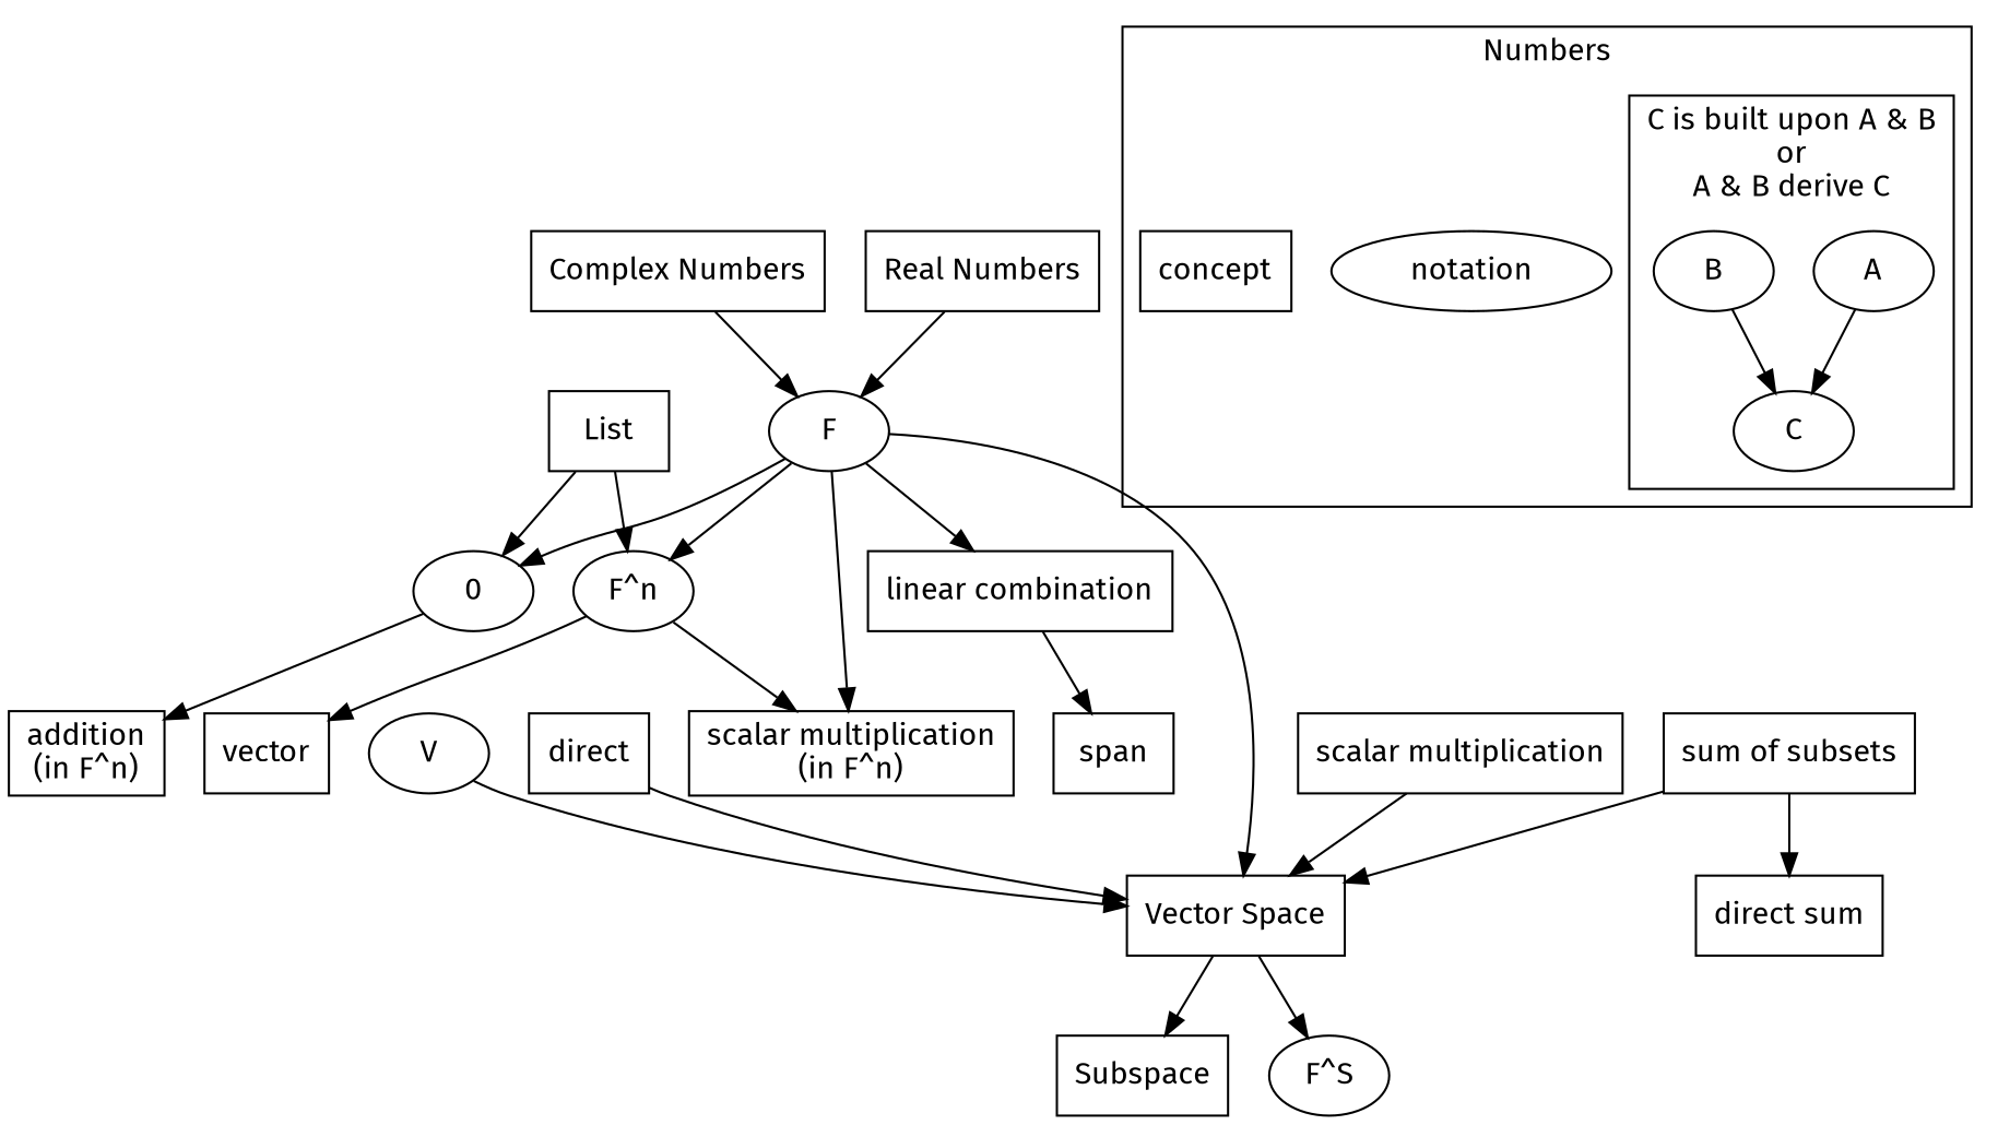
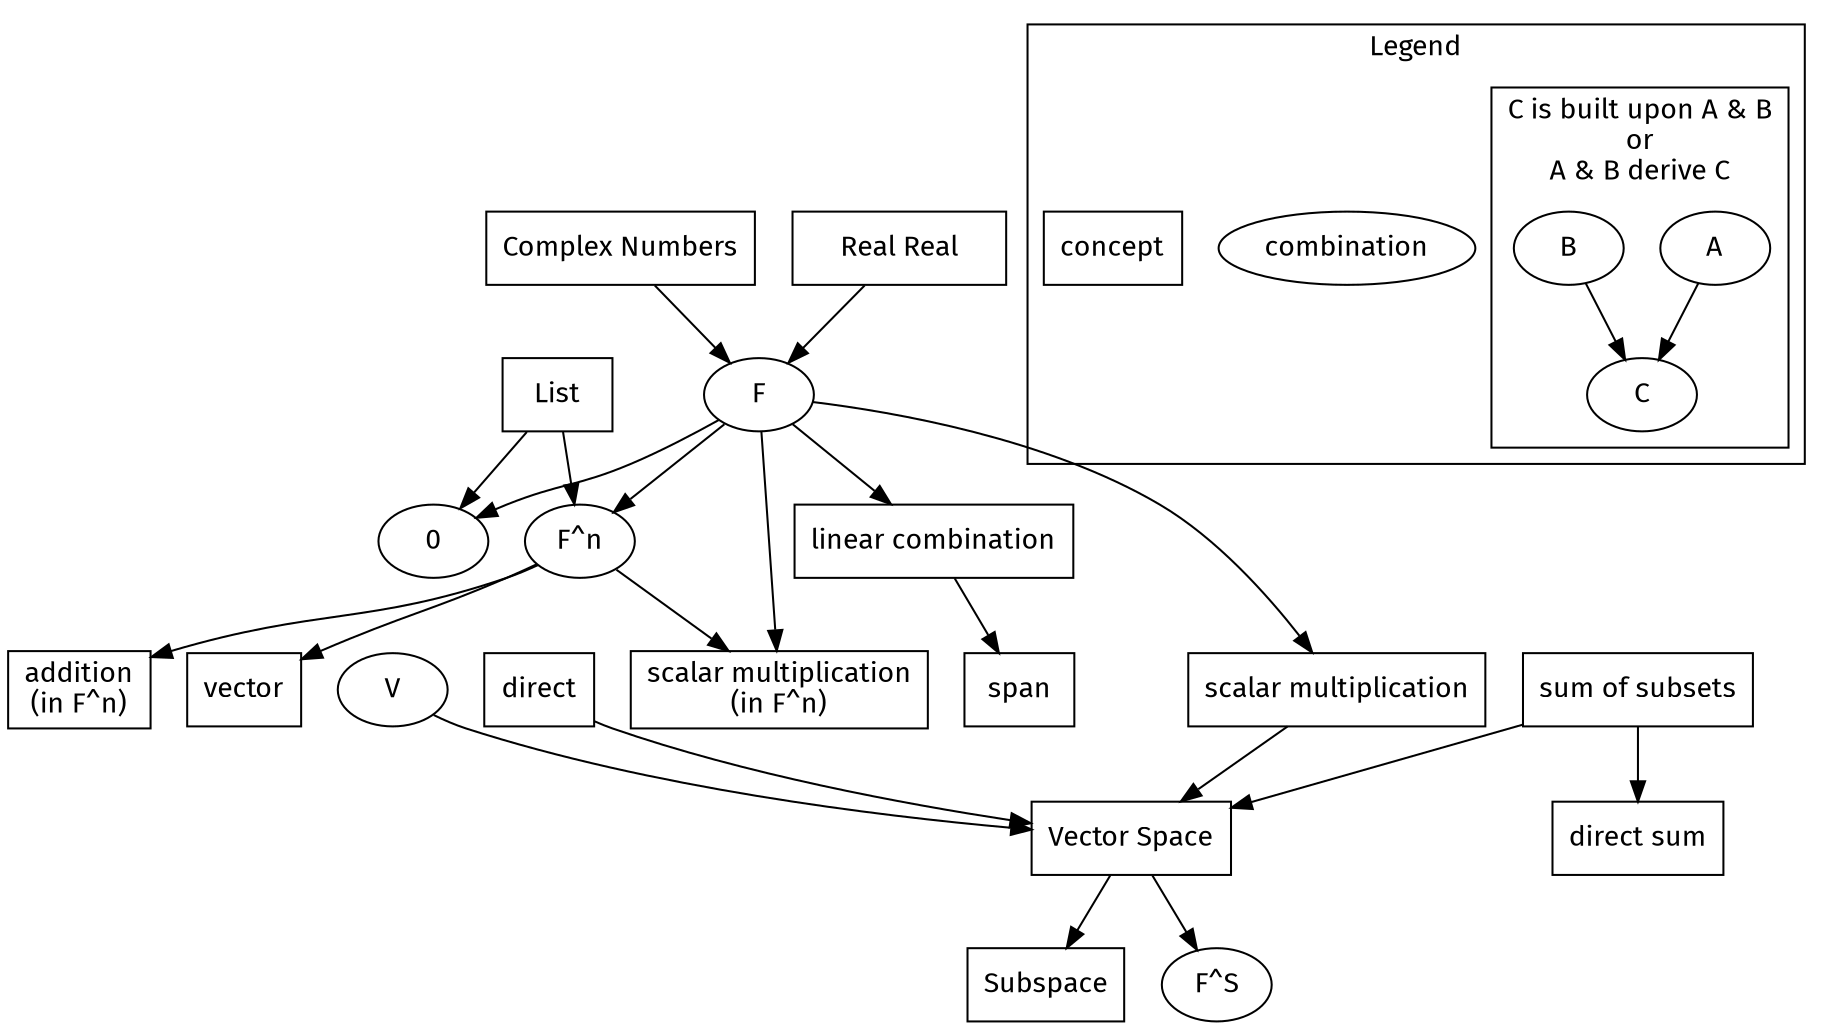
  digraph {
    fontname="Fira Sans"
    node [fontname="Fira Sans" shape=rectangle]
    edge [fontname="Fira Sans"]
    n1 [label=F shape=""]
    n2 [label=List]
    n3 [label="F^n" shape=""]
    n4 [label=0 shape=""]
    n5 [label="addition\n(in F^n)"]
    n6 [label="scalar multiplication\n(in F^n)"]
    n7 [label=direct]
    n8 [label="scalar multiplication"]
    A [shape=""]
    C [shape=""]
    B [shape=""]
-   n12 [label=notation shape=""]
+   n12 [label=combination shape=""]
    n13 [label=concept]
    n14 [label="linear combination"]
    n15 [label=vector]
    n16 [label="Vector Space"]
    n17 [label="Complex Numbers"]
-   n18 [label="Real Numbers"]
+   n18 [label="Real Real"]
    n19 [label=span]
    n20 [label=Subspace]
    n21 [label="F^S" shape=""]
    n22 [label=V shape=""]
    n23 [label="sum of subsets"]
    n24 [label="direct sum"]
    subgraph sub_1 {
      rank=same
      n1
      n2
    }
    subgraph sub_2 {
      rank=same
      n3
      n4
    }
    subgraph sub_3 {
      rank=same
      n5
      n6
      n7
      n8
    }
    subgraph cluster_4 {
-     label=Numbers
+     label=Legend
      n12
      n13
      subgraph cluster_5 {
        label="C is built upon A & B\nor\nA & B derive C"
        A
        C
        B
      }
    }
    n1 -> n3
    n1 -> n4
    n1 -> n6
-   n1 -> n16
+   n1 -> n8
    n1 -> n14
    n2 -> n3
    n2 -> n4
-   n4 -> n5
+   n3 -> n5
    n3 -> n6
    n3 -> n15
    n7 -> n16
    n8 -> n16
    A -> C
    B -> C
    n14 -> n19
    n16 -> n20
    n16 -> n21
    n17 -> n1
    n18 -> n1
    n22 -> n16
    n23 -> n16
    n23 -> n24
  }
